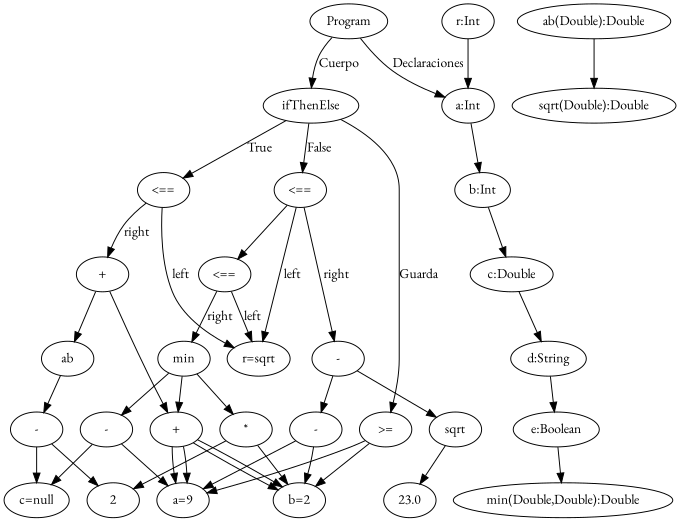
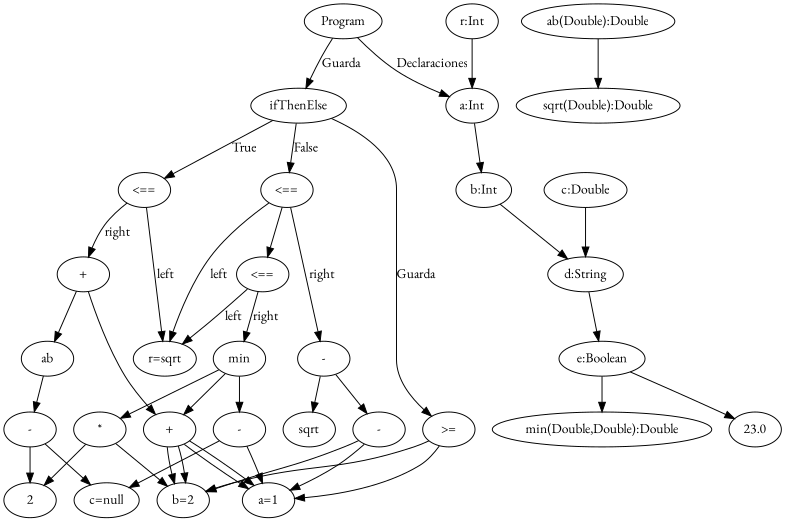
  digraph {
    fontname="EB Garamond"
    node [fontname="EB Garamond"]
    edge [fontname="EB Garamond"]
    n1 [label=Program]
    n2 [label=ifThenElse]
    n3 [label="a:Int"]
    n4 [label=">="]
    n5 [label="<=="]
    n6 [label="<=="]
    n7 [label="r:Int"]
-   n8 [label="a=9"]
+   n8 [label="a=1"]
    n9 [label="b=2"]
    n10 [label="r=sqrt"]
    n11 [label="+"]
    n12 [label="<=="]
    n13 [label="-"]
    n14 [label="b:Int"]
    n15 [label="c:Double"]
    n16 [label="d:String"]
    n17 [label="e:Boolean"]
    n18 [label="min(Double,Double):Double"]
    n19 [label="ab(Double):Double"]
    n20 [label="sqrt(Double):Double"]
    n21 [label="+"]
    n22 [label=ab]
    n23 [label=min]
    n24 [label="-"]
    n25 [label=sqrt]
    n26 [label="-"]
    n27 [label="c=null"]
    n28 [label=2]
    n29 [label="-"]
    n30 [label="*"]
    n31 [label=23.0]
-   n1 -> n2 [label=Cuerpo]
+   n1 -> n2 [label=Guarda]
    n1 -> n3 [label=Declaraciones]
    n2 -> n4 [label=Guarda]
    n2 -> n5 [label=True]
    n2 -> n6 [label=False]
    n3 -> n14
    n4 -> n8
    n4 -> n9
    n5 -> n10 [label=left]
    n5 -> n11 [label=right]
    n6 -> n10 [label=left]
    n6 -> n12
    n6 -> n13 [label=right]
    n7 -> n3
    n11 -> n21
    n11 -> n22
    n12 -> n10 [label=left]
    n12 -> n23 [label=right]
    n13 -> n24
    n13 -> n25
-   n14 -> n15
+   n14 -> n16
    n15 -> n16
    n16 -> n17
    n17 -> n18
    n19 -> n20
    n21 -> n8
    n21 -> n8
    n21 -> n9
    n21 -> n9
    n22 -> n26
    n23 -> n21
    n23 -> n29
    n23 -> n30
    n24 -> n8
    n24 -> n9
-   n25 -> n31
+   n17 -> n31
    n26 -> n27
    n26 -> n28
    n29 -> n8
    n29 -> n27
    n30 -> n9
    n30 -> n28
  }
